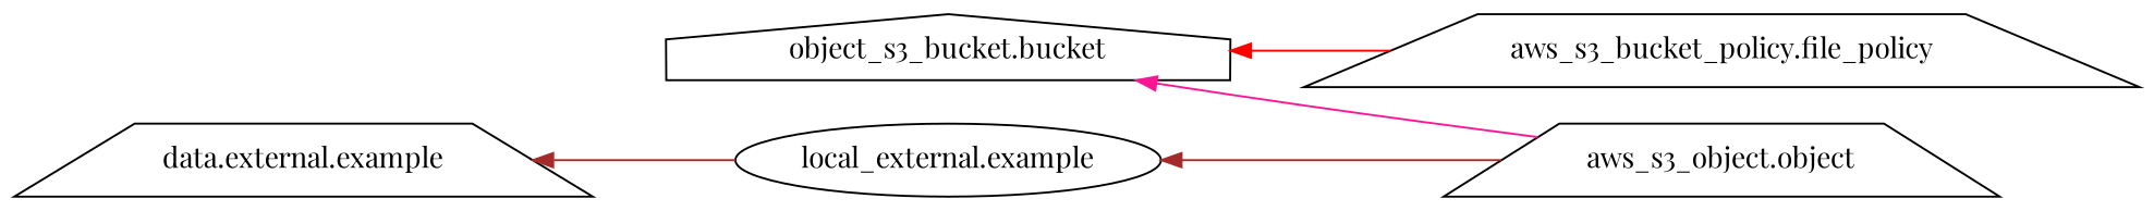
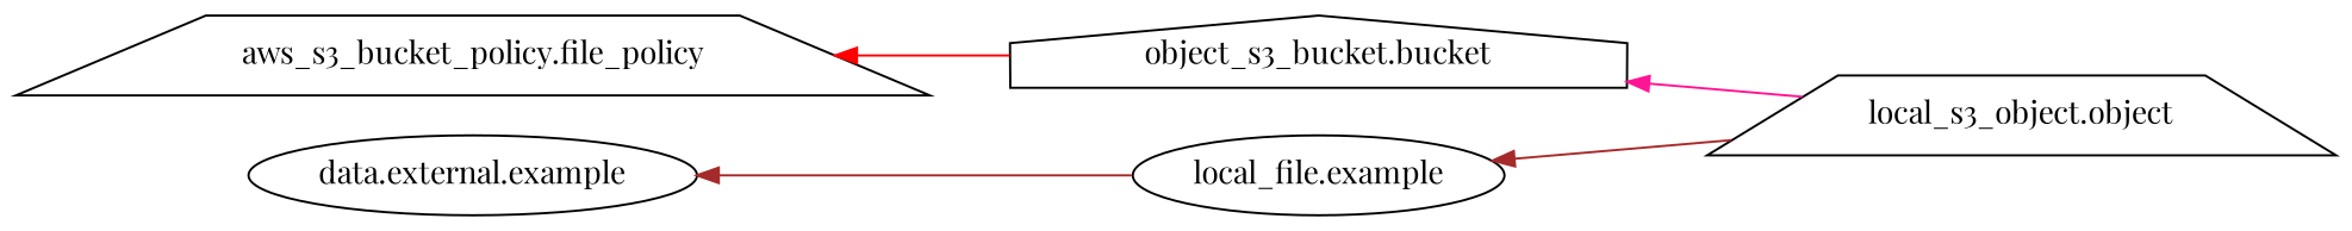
  digraph {
    fontname="Playfair Display"
    rankdir=RL
    node [fontname="Playfair Display" shape=ellipse]
    edge [color=brown fontname="Playfair Display"]
-   n1 [label="data.external.example" shape=trapezium]
+   n1 [label="data.external.example"]
    n2 [label="object_s3_bucket.bucket" shape=house]
    n3 [label="aws_s3_bucket_policy.file_policy" shape=trapezium]
-   n4 [label="aws_s3_object.object" shape=trapezium]
-   n5 [label="local_external.example"]
-   n3 -> n2 [color=red]
+   n4 [label="local_s3_object.object" shape=trapezium]
+   n5 [label="local_file.example"]
+   n2 -> n3 [color=red]
    n4 -> n2 [color=deeppink]
    n4 -> n5
    n5 -> n1
  }
